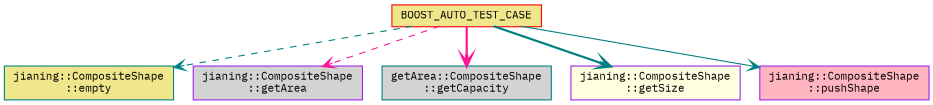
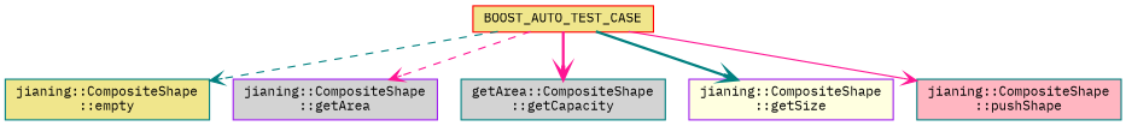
  digraph {
    fontname="IBM Plex Mono"
    rankdir=TB
    node [color=teal fillcolor=khaki fontname="IBM Plex Mono" fontsize=10 shape=record style=filled]
    edge [arrowhead=vee color=deeppink fontname="IBM Plex Mono" fontsize=10 labelfontname=Helvetica labelfontsize=10 style=dashed]
    n1 [color=red fontcolor=black height=0.2 label=BOOST_AUTO_TEST_CASE width=0.4]
    n2 [height=0.2 label="jianing::CompositeShape\l::empty" width=0.4]
    n3 [color=purple fillcolor=lightgrey height=0.2 label="jianing::CompositeShape\l::getArea" width=0.4]
    n4 [fillcolor=lightgrey height=0.2 label="getArea::CompositeShape\l::getCapacity" width=0.4]
    n5 [color=purple fillcolor=lightyellow height=0.2 label="jianing::CompositeShape\l::getSize" width=0.4]
-   n6 [color=purple fillcolor=lightpink height=0.2 label="jianing::CompositeShape\l::pushShape" width=0.4]
+   n6 [fillcolor=lightpink height=0.2 label="jianing::CompositeShape\l::pushShape" width=0.4]
    n1 -> n2 [color=teal]
    n1 -> n3
    n1 -> n4 [style=bold]
    n1 -> n5 [color=teal style=bold]
-   n1 -> n6 [color=teal style=solid]
+   n1 -> n6 [style=solid]
  }
